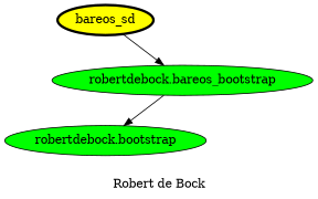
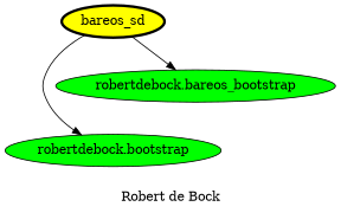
  digraph {
    label="Robert de Bock"
    node [fillcolor=green style=filled]
    bareos_sd [fillcolor=yellow penwidth=3]
    "robertdebock.bootstrap"
    n3 [label="robertdebock.bareos_bootstrap"]
-   n3 -> "robertdebock.bootstrap"
+   bareos_sd -> "robertdebock.bootstrap"
    bareos_sd -> n3
  }
